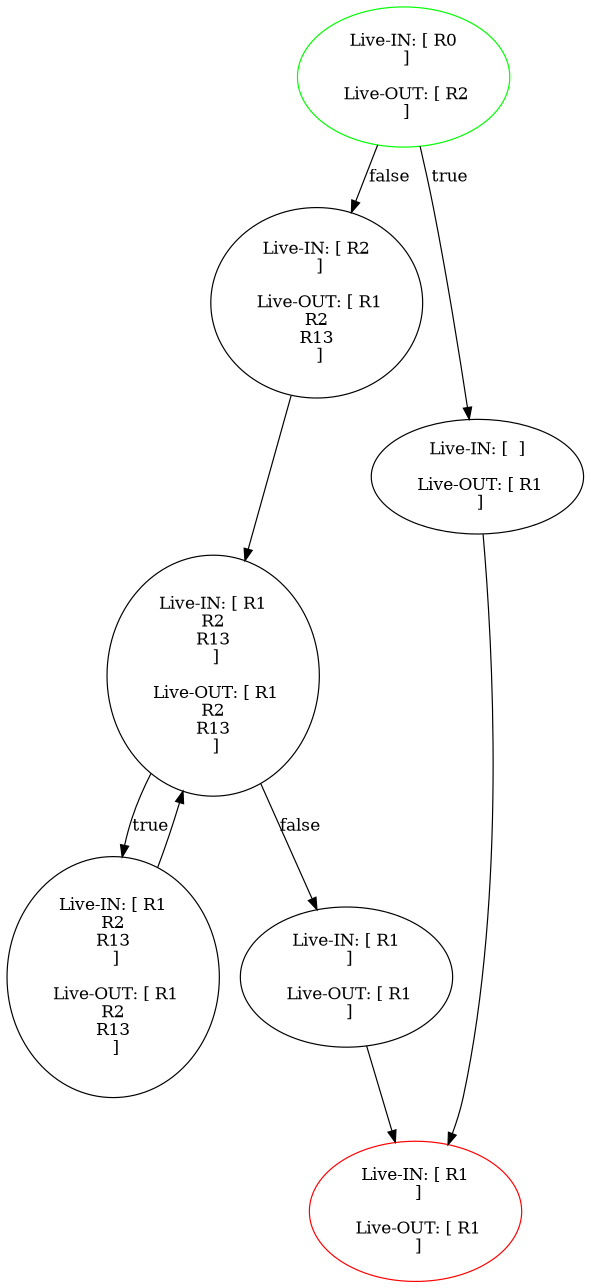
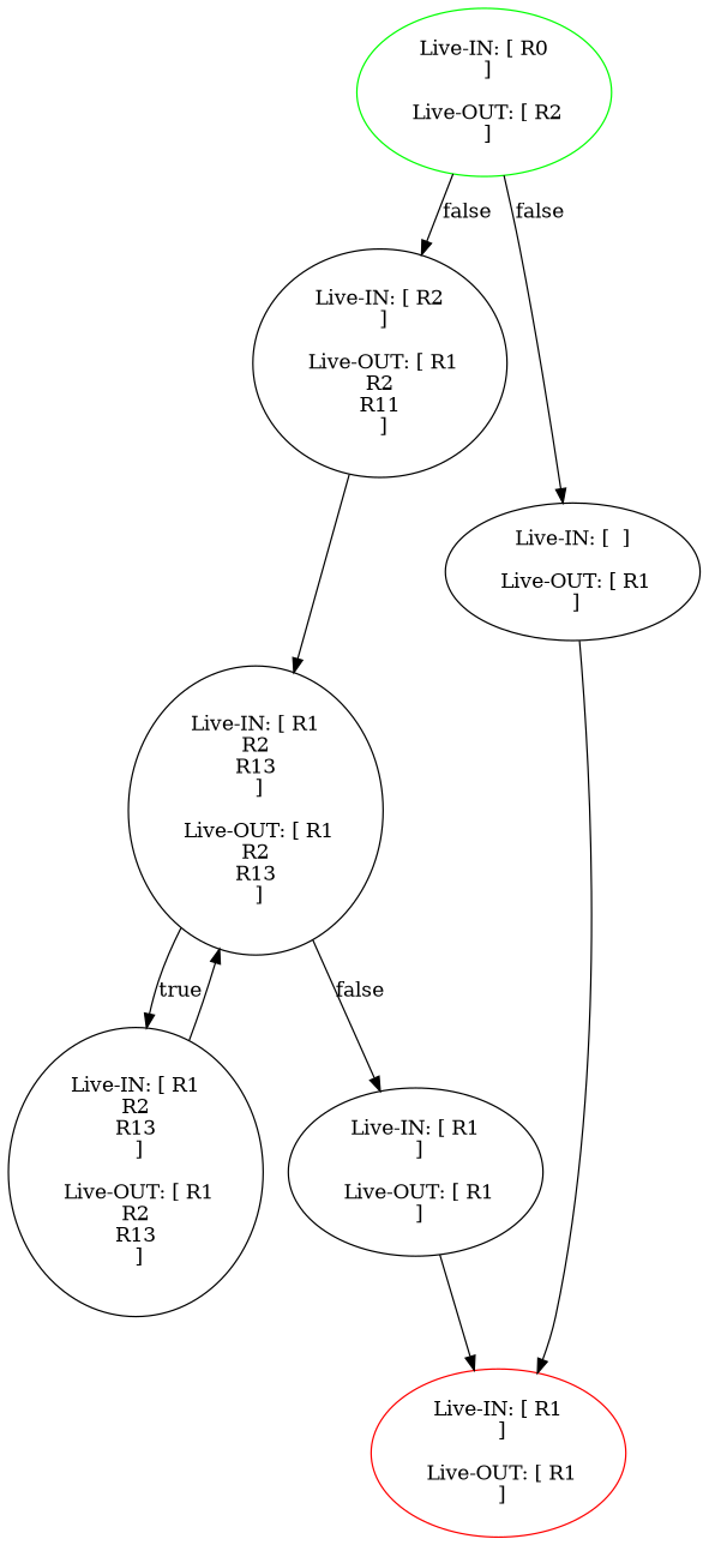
  digraph {
    n1 [color=green label="Live-IN: [ R0\n ]\n    \n Live-OUT: [ R2\n ]" shape=ellipse]
-   n2 [label="Live-IN: [ R2\n ]\n    \n Live-OUT: [ R1\nR2\nR13\n ]"]
+   n2 [label="Live-IN: [ R2\n ]\n    \n Live-OUT: [ R1\nR2\nR11\n ]"]
    n3 [label="Live-IN: [  ]\n    \n Live-OUT: [ R1\n ]"]
    n4 [label="Live-IN: [ R1\nR2\nR13\n ]\n    \n Live-OUT: [ R1\nR2\nR13\n ]"]
    n5 [color=red label="Live-IN: [ R1\n ]\n    \n Live-OUT: [ R1\n ]" shape=ellipse]
    n6 [label="Live-IN: [ R1\nR2\nR13\n ]\n    \n Live-OUT: [ R1\nR2\nR13\n ]"]
    n7 [label="Live-IN: [ R1\n ]\n    \n Live-OUT: [ R1\n ]"]
    n1 -> n2 [label=false]
-   n1 -> n3 [label=true]
+   n1 -> n3 [label=false]
    n2 -> n4
    n3 -> n5
    n4 -> n6 [label=true]
    n4 -> n7 [label=false]
    n6 -> n4
    n7 -> n5
  }
